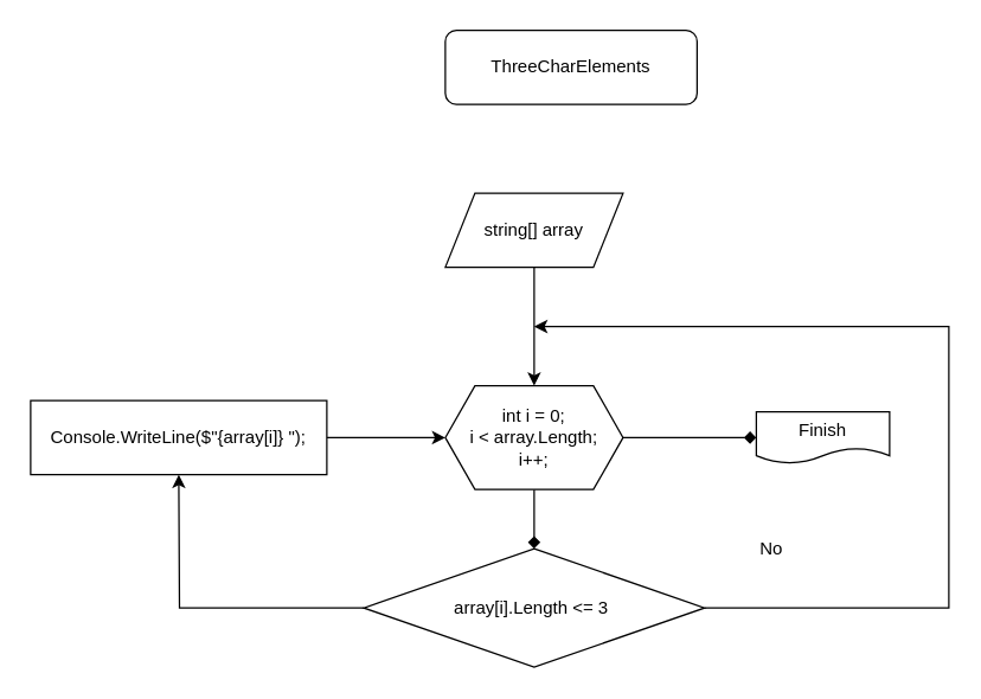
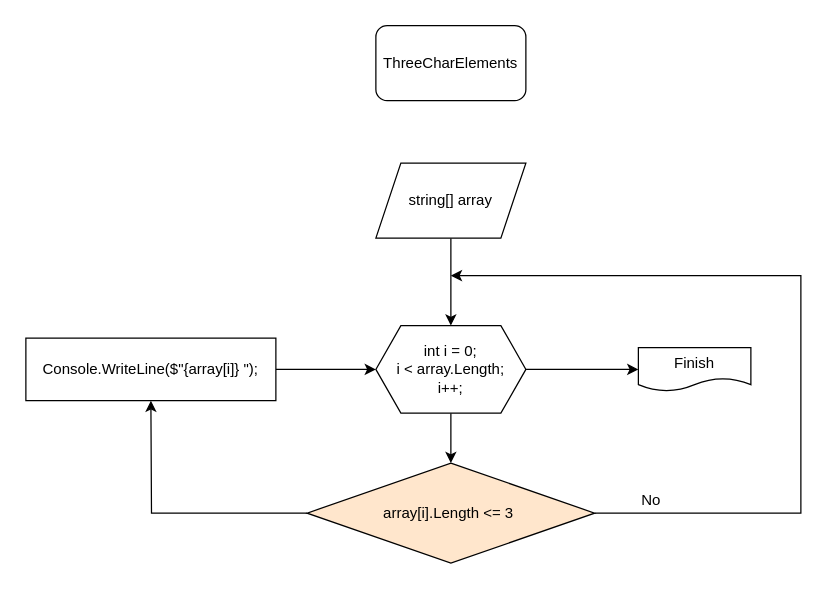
  <mxCell id="0" />
  <mxCell id="1" parent="0" />
- <mxCell id="2" value="ThreeCharElements" style="rounded=1;whiteSpace=wrap;html=1;" vertex="1" parent="1"><mxGeometry x="300" y="20" width="170" height="50" as="geometry" /></mxCell>
+ <mxCell id="2" value="ThreeCharElements" style="rounded=1;whiteSpace=wrap;html=1;" vertex="1" parent="1"><mxGeometry x="300" y="20" width="120" height="60" as="geometry" /></mxCell>
  <mxCell id="3" value="" style="edgeStyle=orthogonalEdgeStyle;rounded=0;orthogonalLoop=1;jettySize=auto;html=1;" edge="1" parent="1" source="4"><mxGeometry relative="1" as="geometry"><mxPoint x="360" y="260" as="targetPoint" /></mxGeometry></mxCell>
- <mxCell id="4" value="string[] array" style="shape=parallelogram;perimeter=parallelogramPerimeter;whiteSpace=wrap;html=1;fixedSize=1;" vertex="1" parent="1"><mxGeometry x="300" y="130" width="120" height="50" as="geometry" /></mxCell>
- <mxCell id="5" value="" style="edgeStyle=orthogonalEdgeStyle;rounded=0;orthogonalLoop=1;jettySize=auto;html=1;endArrow=diamond;" edge="1" parent="1" source="7" target="10"><mxGeometry relative="1" as="geometry" /></mxCell>
- <mxCell id="6" value="" style="edgeStyle=orthogonalEdgeStyle;rounded=0;orthogonalLoop=1;jettySize=auto;html=1;endArrow=diamond;" edge="1" parent="1" source="7" target="11"><mxGeometry relative="1" as="geometry" /></mxCell>
+ <mxCell id="4" value="string[] array" style="shape=parallelogram;perimeter=parallelogramPerimeter;whiteSpace=wrap;html=1;fixedSize=1;" vertex="1" parent="1"><mxGeometry x="300" y="130" width="120" height="60" as="geometry" /></mxCell>
+ <mxCell id="5" value="" style="edgeStyle=orthogonalEdgeStyle;rounded=0;orthogonalLoop=1;jettySize=auto;html=1;" edge="1" parent="1" source="7" target="10"><mxGeometry relative="1" as="geometry" /></mxCell>
+ <mxCell id="6" value="" style="edgeStyle=orthogonalEdgeStyle;rounded=0;orthogonalLoop=1;jettySize=auto;html=1;" edge="1" parent="1" source="7" target="11"><mxGeometry relative="1" as="geometry" /></mxCell>
  <mxCell id="7" value="int i = 0;&lt;br&gt;i &amp;lt; array.Length;&lt;br&gt;i++;" style="shape=hexagon;perimeter=hexagonPerimeter2;whiteSpace=wrap;html=1;fixedSize=1;" vertex="1" parent="1"><mxGeometry x="300" y="260" width="120" height="70" as="geometry" /></mxCell>
  <mxCell id="8" style="edgeStyle=orthogonalEdgeStyle;rounded=0;orthogonalLoop=1;jettySize=auto;html=1;exitX=1;exitY=0.5;exitDx=0;exitDy=0;" edge="1" parent="1" source="10"><mxGeometry relative="1" as="geometry"><mxPoint x="360" y="220" as="targetPoint" /><Array as="points"><mxPoint x="640" y="410" /><mxPoint x="640" y="220" /></Array></mxGeometry></mxCell>
  <mxCell id="9" style="edgeStyle=orthogonalEdgeStyle;rounded=0;orthogonalLoop=1;jettySize=auto;html=1;" edge="1" parent="1" source="10"><mxGeometry relative="1" as="geometry"><mxPoint x="120" y="320" as="targetPoint" /></mxGeometry></mxCell>
- <mxCell id="10" value="array[i].Length &amp;lt;= 3&amp;nbsp;" style="rhombus;whiteSpace=wrap;html=1;" vertex="1" parent="1"><mxGeometry x="245" y="370" width="230" height="80" as="geometry" /></mxCell>
+ <mxCell id="10" value="array[i].Length &amp;lt;= 3&amp;nbsp;" style="rhombus;whiteSpace=wrap;html=1;fillColor=#ffe6cc;" vertex="1" parent="1"><mxGeometry x="245" y="370" width="230" height="80" as="geometry" /></mxCell>
  <mxCell id="11" value="Finish" style="shape=document;whiteSpace=wrap;html=1;boundedLbl=1;" vertex="1" parent="1"><mxGeometry x="510" y="277.5" width="90" height="35" as="geometry" /></mxCell>
- <mxCell id="12" value="No" style="text;html=1;align=center;verticalAlign=middle;resizable=0;points=[];autosize=1;strokeColor=none;fillColor=none;" vertex="1" parent="1"><mxGeometry x="500" y="355" width="40" height="30" as="geometry" /></mxCell>
+ <mxCell id="12" value="No" style="text;html=1;align=center;verticalAlign=middle;resizable=0;points=[];autosize=1;strokeColor=none;fillColor=none;" vertex="1" parent="1"><mxGeometry x="500" y="385" width="40" height="30" as="geometry" /></mxCell>
  <mxCell id="13" style="edgeStyle=orthogonalEdgeStyle;rounded=0;orthogonalLoop=1;jettySize=auto;html=1;" edge="1" parent="1" source="14" target="7"><mxGeometry relative="1" as="geometry" /></mxCell>
  <mxCell id="14" value="Console.WriteLine($&quot;{array[i]} &quot;);" style="rounded=0;whiteSpace=wrap;html=1;" vertex="1" parent="1"><mxGeometry x="20" y="270" width="200" height="50" as="geometry" /></mxCell>
